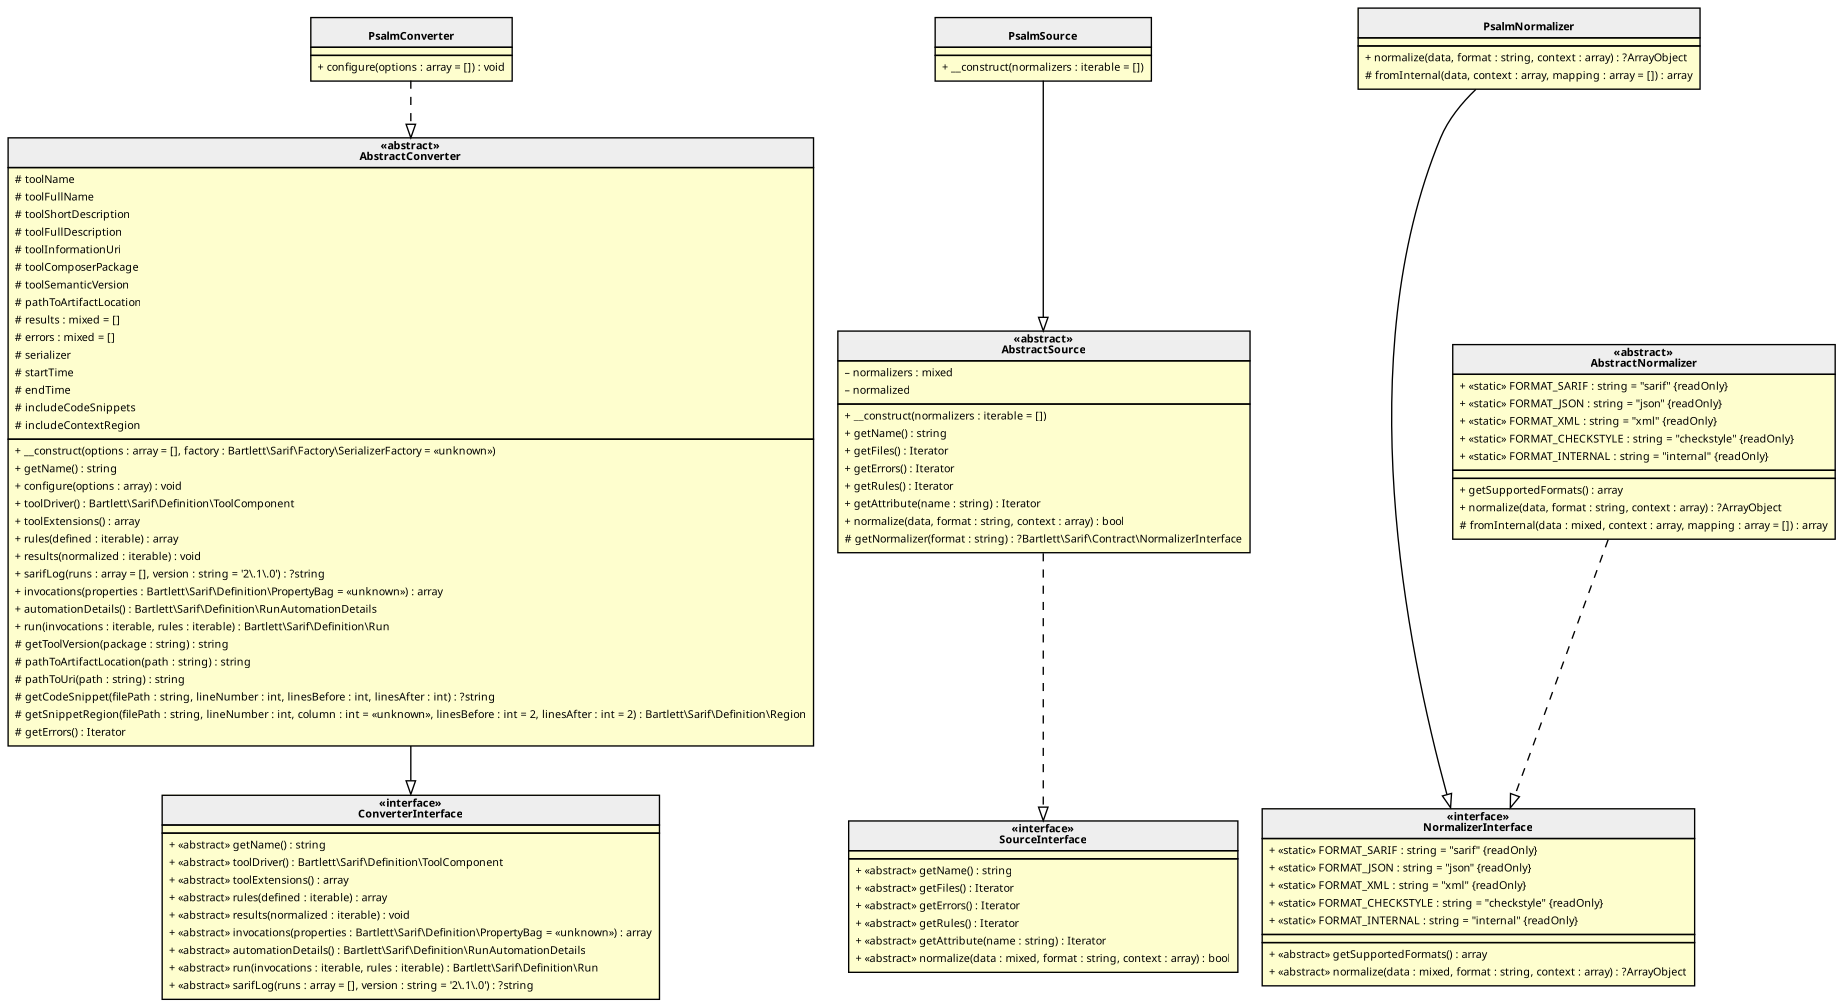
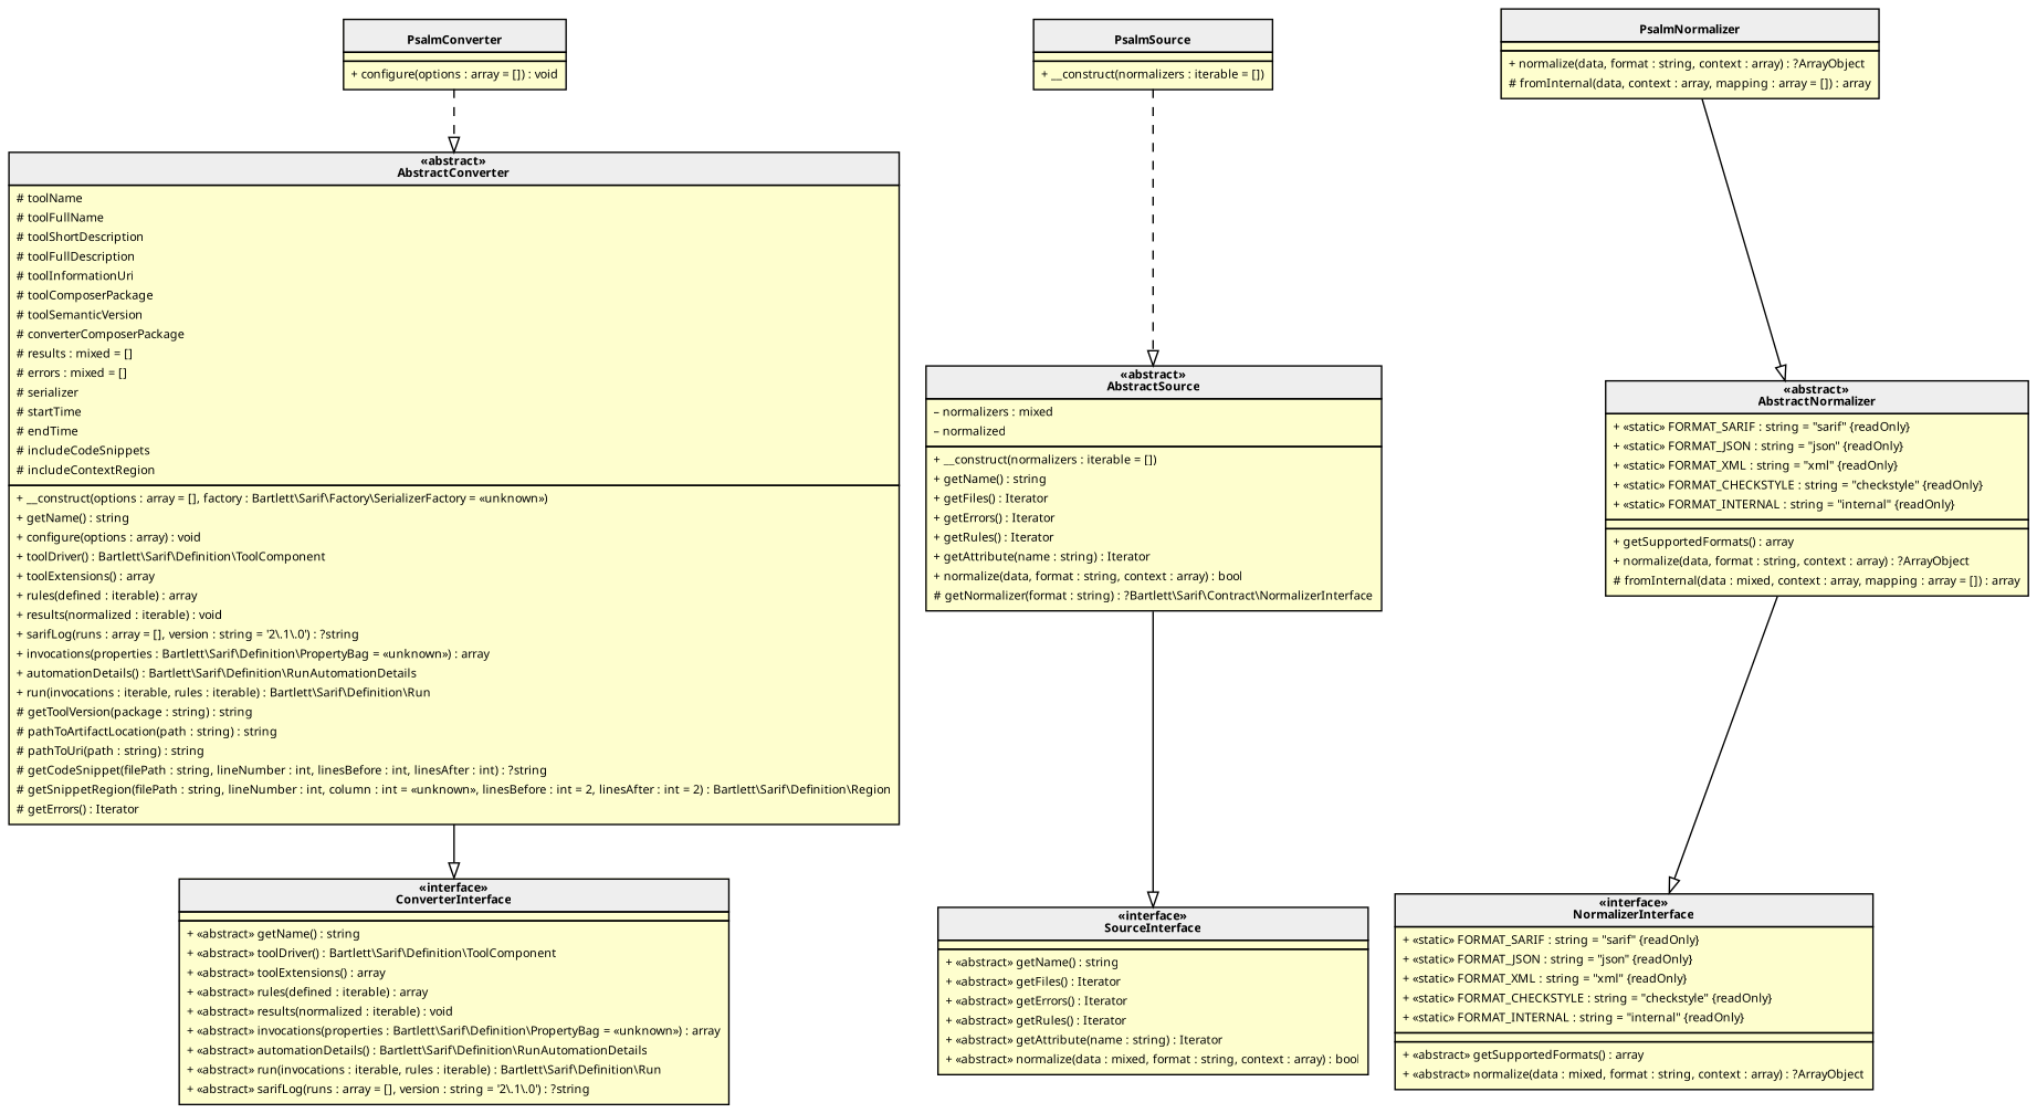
  digraph {
    rankdir=TB
    node [fillcolor="#FEFECE" fontname=Verdana fontsize=8 margin=0 shape=none style=filled]
    edge [arrowhead=empty fontname=Verdana fontsize=8 style=dashed]
    n1 [label=< <table cellspacing="0" border="0" cellborder="1">     <tr><td bgcolor="#eeeeee"><b><br/>PsalmConverter</b></td></tr>     <tr><td></td></tr>     <tr><td><table border="0" cellspacing="0" cellpadding="2">     <tr><td align="left">+ configure(options : array = []) : void</td></tr> </table></td></tr> </table>>]
-   n2 [label=< <table cellspacing="0" border="0" cellborder="1">     <tr><td bgcolor="#eeeeee"><b>«abstract»<br/>AbstractConverter</b></td></tr>     <tr><td><table border="0" cellspacing="0" cellpadding="2">     <tr><td align="left"># toolName</td></tr>     <tr><td align="left"># toolFullName</td></tr>     <tr><td align="left"># toolShortDescription</td></tr>     <tr><td align="left"># toolFullDescription</td></tr>     <tr><td align="left"># toolInformationUri</td></tr>     <tr><td align="left"># toolComposerPackage</td></tr>     <tr><td align="left"># toolSemanticVersion</td></tr>     <tr><td align="left"># pathToArtifactLocation</td></tr>     <tr><td align="left"># results : mixed = []</td></tr>     <tr><td align="left"># errors : mixed = []</td></tr>     <tr><td align="left"># serializer</td></tr>     <tr><td align="left"># startTime</td></tr>     <tr><td align="left"># endTime</td></tr>     <tr><td align="left"># includeCodeSnippets</td></tr>     <tr><td align="left"># includeContextRegion</td></tr> </table></td></tr>     <tr><td><table border="0" cellspacing="0" cellpadding="2">     <tr><td align="left">+ __construct(options : array = [], factory : Bartlett\\Sarif\\Factory\\SerializerFactory = «unknown»)</td></tr>     <tr><td align="left">+ getName() : string</td></tr>     <tr><td align="left">+ configure(options : array) : void</td></tr>     <tr><td align="left">+ toolDriver() : Bartlett\\Sarif\\Definition\\ToolComponent</td></tr>     <tr><td align="left">+ toolExtensions() : array</td></tr>     <tr><td align="left">+ rules(defined : iterable) : array</td></tr>     <tr><td align="left">+ results(normalized : iterable) : void</td></tr>     <tr><td align="left">+ sarifLog(runs : array = [], version : string = '2\.1\.0') : ?string</td></tr>     <tr><td align="left">+ invocations(properties : Bartlett\\Sarif\\Definition\\PropertyBag = «unknown») : array</td></tr>     <tr><td align="left">+ automationDetails() : Bartlett\\Sarif\\Definition\\RunAutomationDetails</td></tr>     <tr><td align="left">+ run(invocations : iterable, rules : iterable) : Bartlett\\Sarif\\Definition\\Run</td></tr>     <tr><td align="left"># getToolVersion(package : string) : string</td></tr>     <tr><td align="left"># pathToArtifactLocation(path : string) : string</td></tr>     <tr><td align="left"># pathToUri(path : string) : string</td></tr>     <tr><td align="left"># getCodeSnippet(filePath : string, lineNumber : int, linesBefore : int, linesAfter : int) : ?string</td></tr>     <tr><td align="left"># getSnippetRegion(filePath : string, lineNumber : int, column : int = «unknown», linesBefore : int = 2, linesAfter : int = 2) : Bartlett\\Sarif\\Definition\\Region</td></tr>     <tr><td align="left"># getErrors() : Iterator</td></tr> </table></td></tr> </table>>]
+   n2 [label=< <table cellspacing="0" border="0" cellborder="1">     <tr><td bgcolor="#eeeeee"><b>«abstract»<br/>AbstractConverter</b></td></tr>     <tr><td><table border="0" cellspacing="0" cellpadding="2">     <tr><td align="left"># toolName</td></tr>     <tr><td align="left"># toolFullName</td></tr>     <tr><td align="left"># toolShortDescription</td></tr>     <tr><td align="left"># toolFullDescription</td></tr>     <tr><td align="left"># toolInformationUri</td></tr>     <tr><td align="left"># toolComposerPackage</td></tr>     <tr><td align="left"># toolSemanticVersion</td></tr>     <tr><td align="left"># converterComposerPackage</td></tr>     <tr><td align="left"># results : mixed = []</td></tr>     <tr><td align="left"># errors : mixed = []</td></tr>     <tr><td align="left"># serializer</td></tr>     <tr><td align="left"># startTime</td></tr>     <tr><td align="left"># endTime</td></tr>     <tr><td align="left"># includeCodeSnippets</td></tr>     <tr><td align="left"># includeContextRegion</td></tr> </table></td></tr>     <tr><td><table border="0" cellspacing="0" cellpadding="2">     <tr><td align="left">+ __construct(options : array = [], factory : Bartlett\\Sarif\\Factory\\SerializerFactory = «unknown»)</td></tr>     <tr><td align="left">+ getName() : string</td></tr>     <tr><td align="left">+ configure(options : array) : void</td></tr>     <tr><td align="left">+ toolDriver() : Bartlett\\Sarif\\Definition\\ToolComponent</td></tr>     <tr><td align="left">+ toolExtensions() : array</td></tr>     <tr><td align="left">+ rules(defined : iterable) : array</td></tr>     <tr><td align="left">+ results(normalized : iterable) : void</td></tr>     <tr><td align="left">+ sarifLog(runs : array = [], version : string = '2\.1\.0') : ?string</td></tr>     <tr><td align="left">+ invocations(properties : Bartlett\\Sarif\\Definition\\PropertyBag = «unknown») : array</td></tr>     <tr><td align="left">+ automationDetails() : Bartlett\\Sarif\\Definition\\RunAutomationDetails</td></tr>     <tr><td align="left">+ run(invocations : iterable, rules : iterable) : Bartlett\\Sarif\\Definition\\Run</td></tr>     <tr><td align="left"># getToolVersion(package : string) : string</td></tr>     <tr><td align="left"># pathToArtifactLocation(path : string) : string</td></tr>     <tr><td align="left"># pathToUri(path : string) : string</td></tr>     <tr><td align="left"># getCodeSnippet(filePath : string, lineNumber : int, linesBefore : int, linesAfter : int) : ?string</td></tr>     <tr><td align="left"># getSnippetRegion(filePath : string, lineNumber : int, column : int = «unknown», linesBefore : int = 2, linesAfter : int = 2) : Bartlett\\Sarif\\Definition\\Region</td></tr>     <tr><td align="left"># getErrors() : Iterator</td></tr> </table></td></tr> </table>>]
    n3 [label=< <table cellspacing="0" border="0" cellborder="1">     <tr><td bgcolor="#eeeeee"><b>«interface»<br/>ConverterInterface</b></td></tr>     <tr><td></td></tr>     <tr><td><table border="0" cellspacing="0" cellpadding="2">     <tr><td align="left">+ «abstract» getName() : string</td></tr>     <tr><td align="left">+ «abstract» toolDriver() : Bartlett\\Sarif\\Definition\\ToolComponent</td></tr>     <tr><td align="left">+ «abstract» toolExtensions() : array</td></tr>     <tr><td align="left">+ «abstract» rules(defined : iterable) : array</td></tr>     <tr><td align="left">+ «abstract» results(normalized : iterable) : void</td></tr>     <tr><td align="left">+ «abstract» invocations(properties : Bartlett\\Sarif\\Definition\\PropertyBag = «unknown») : array</td></tr>     <tr><td align="left">+ «abstract» automationDetails() : Bartlett\\Sarif\\Definition\\RunAutomationDetails</td></tr>     <tr><td align="left">+ «abstract» run(invocations : iterable, rules : iterable) : Bartlett\\Sarif\\Definition\\Run</td></tr>     <tr><td align="left">+ «abstract» sarifLog(runs : array = [], version : string = '2\.1\.0') : ?string</td></tr> </table></td></tr> </table>>]
    n4 [label=< <table cellspacing="0" border="0" cellborder="1">     <tr><td bgcolor="#eeeeee"><b>«interface»<br/>SourceInterface</b></td></tr>     <tr><td></td></tr>     <tr><td><table border="0" cellspacing="0" cellpadding="2">     <tr><td align="left">+ «abstract» getName() : string</td></tr>     <tr><td align="left">+ «abstract» getFiles() : Iterator</td></tr>     <tr><td align="left">+ «abstract» getErrors() : Iterator</td></tr>     <tr><td align="left">+ «abstract» getRules() : Iterator</td></tr>     <tr><td align="left">+ «abstract» getAttribute(name : string) : Iterator</td></tr>     <tr><td align="left">+ «abstract» normalize(data : mixed, format : string, context : array) : bool</td></tr> </table></td></tr> </table>>]
    n5 [label=< <table cellspacing="0" border="0" cellborder="1">     <tr><td bgcolor="#eeeeee"><b>«interface»<br/>NormalizerInterface</b></td></tr>     <tr><td><table border="0" cellspacing="0" cellpadding="2">     <tr><td align="left">+ «static» FORMAT_SARIF : string = "sarif" {readOnly}</td></tr>     <tr><td align="left">+ «static» FORMAT_JSON : string = "json" {readOnly}</td></tr>     <tr><td align="left">+ «static» FORMAT_XML : string = "xml" {readOnly}</td></tr>     <tr><td align="left">+ «static» FORMAT_CHECKSTYLE : string = "checkstyle" {readOnly}</td></tr>     <tr><td align="left">+ «static» FORMAT_INTERNAL : string = "internal" {readOnly}</td></tr> </table></td></tr>     <tr><td></td></tr>     <tr><td><table border="0" cellspacing="0" cellpadding="2">     <tr><td align="left">+ «abstract» getSupportedFormats() : array</td></tr>     <tr><td align="left">+ «abstract» normalize(data : mixed, format : string, context : array) : ?ArrayObject</td></tr> </table></td></tr> </table>>]
    n6 [label=< <table cellspacing="0" border="0" cellborder="1">     <tr><td bgcolor="#eeeeee"><b><br/>PsalmSource</b></td></tr>     <tr><td></td></tr>     <tr><td><table border="0" cellspacing="0" cellpadding="2">     <tr><td align="left">+ __construct(normalizers : iterable = [])</td></tr> </table></td></tr> </table>>]
    "Bartlett\\Sarif\\Converter\\Source\\AbstractSource" [label=< <table cellspacing="0" border="0" cellborder="1">     <tr><td bgcolor="#eeeeee"><b>«abstract»<br/>AbstractSource</b></td></tr>     <tr><td><table border="0" cellspacing="0" cellpadding="2">     <tr><td align="left">– normalizers : mixed</td></tr>     <tr><td align="left">– normalized</td></tr> </table></td></tr>     <tr><td><table border="0" cellspacing="0" cellpadding="2">     <tr><td align="left">+ __construct(normalizers : iterable = [])</td></tr>     <tr><td align="left">+ getName() : string</td></tr>     <tr><td align="left">+ getFiles() : Iterator</td></tr>     <tr><td align="left">+ getErrors() : Iterator</td></tr>     <tr><td align="left">+ getRules() : Iterator</td></tr>     <tr><td align="left">+ getAttribute(name : string) : Iterator</td></tr>     <tr><td align="left">+ normalize(data, format : string, context : array) : bool</td></tr>     <tr><td align="left"># getNormalizer(format : string) : ?Bartlett\\Sarif\\Contract\\NormalizerInterface</td></tr> </table></td></tr> </table>>]
    n8 [label=< <table cellspacing="0" border="0" cellborder="1">     <tr><td bgcolor="#eeeeee"><b><br/>PsalmNormalizer</b></td></tr>     <tr><td></td></tr>     <tr><td><table border="0" cellspacing="0" cellpadding="2">     <tr><td align="left">+ normalize(data, format : string, context : array) : ?ArrayObject</td></tr>     <tr><td align="left"># fromInternal(data, context : array, mapping : array = []) : array</td></tr> </table></td></tr> </table>>]
    n9 [label=< <table cellspacing="0" border="0" cellborder="1">     <tr><td bgcolor="#eeeeee"><b>«abstract»<br/>AbstractNormalizer</b></td></tr>     <tr><td><table border="0" cellspacing="0" cellpadding="2">     <tr><td align="left">+ «static» FORMAT_SARIF : string = "sarif" {readOnly}</td></tr>     <tr><td align="left">+ «static» FORMAT_JSON : string = "json" {readOnly}</td></tr>     <tr><td align="left">+ «static» FORMAT_XML : string = "xml" {readOnly}</td></tr>     <tr><td align="left">+ «static» FORMAT_CHECKSTYLE : string = "checkstyle" {readOnly}</td></tr>     <tr><td align="left">+ «static» FORMAT_INTERNAL : string = "internal" {readOnly}</td></tr> </table></td></tr>     <tr><td></td></tr>     <tr><td><table border="0" cellspacing="0" cellpadding="2">     <tr><td align="left">+ getSupportedFormats() : array</td></tr>     <tr><td align="left">+ normalize(data, format : string, context : array) : ?ArrayObject</td></tr>     <tr><td align="left"># fromInternal(data : mixed, context : array, mapping : array = []) : array</td></tr> </table></td></tr> </table>>]
    subgraph sub_1 {
      bgcolor=BurlyWood
      label="Bartlett\\Sarif\\Converter"
      n1
      n2
    }
    subgraph sub_2 {
      bgcolor=LightSkyBlue
      label="Bartlett\\Sarif\\Contract"
      n3
      n4
      n5
    }
    subgraph sub_3 {
      bgcolor=Bisque
      label="Bartlett\\Sarif\\Converter\\Source"
      n6
      "Bartlett\\Sarif\\Converter\\Source\\AbstractSource"
    }
    subgraph sub_4 {
      bgcolor=Bisque
      label="Bartlett\\Sarif\\Converter\\Normalizer"
      n8
      n9
    }
    n1 -> n2
    n2 -> n3 [style=filled]
-   n6 -> "Bartlett\\Sarif\\Converter\\Source\\AbstractSource" [style=filled]
-   "Bartlett\\Sarif\\Converter\\Source\\AbstractSource" -> n4
-   n8 -> n5 [style=filled]
-   n9 -> n5
+   n6 -> "Bartlett\\Sarif\\Converter\\Source\\AbstractSource"
+   "Bartlett\\Sarif\\Converter\\Source\\AbstractSource" -> n4 [style=filled]
+   n8 -> n9 [style=filled]
+   n9 -> n5 [style=filled]
  }
